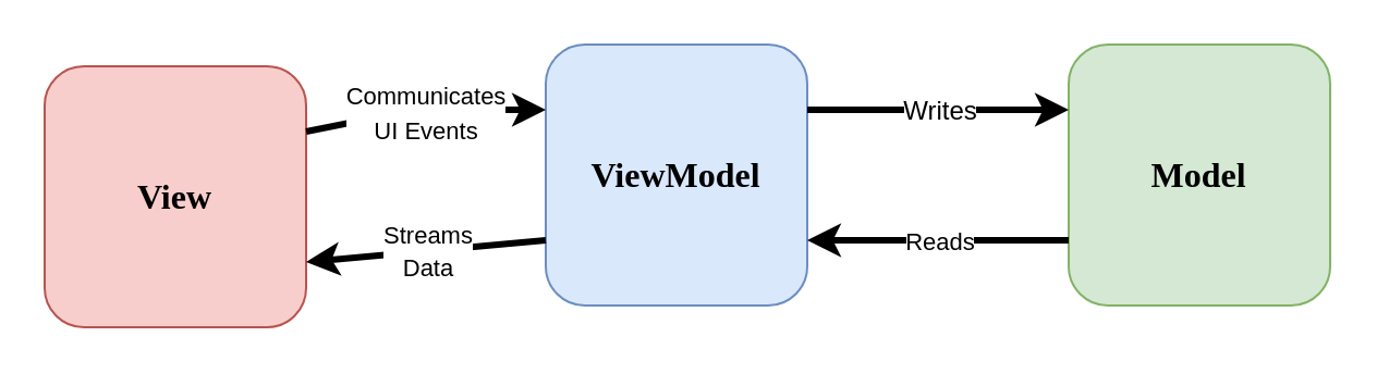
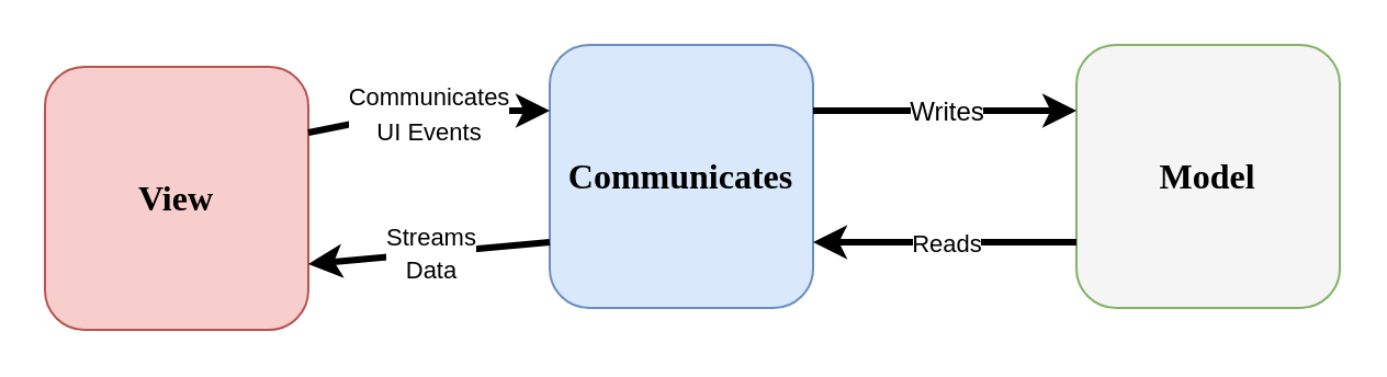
  <mxCell id="0" />
  <mxCell id="1" parent="0" />
  <mxCell id="2" value="&lt;font face=&quot;Verdana&quot; style=&quot;font-size: 16px;&quot;&gt;&lt;b&gt;View&lt;/b&gt;&lt;/font&gt;" style="rounded=1;whiteSpace=wrap;html=1;fillColor=#f8cecc;strokeColor=#b85450;" vertex="1" parent="1"><mxGeometry x="20" y="30" width="120" height="120" as="geometry" /></mxCell>
- <mxCell id="3" value="&lt;font face=&quot;Verdana&quot; style=&quot;font-size: 16px;&quot;&gt;&lt;b style=&quot;&quot;&gt;ViewModel&lt;/b&gt;&lt;/font&gt;" style="rounded=1;whiteSpace=wrap;html=1;fillColor=#dae8fc;strokeColor=#6c8ebf;" vertex="1" parent="1"><mxGeometry x="250" y="20" width="120" height="120" as="geometry" /></mxCell>
- <mxCell id="4" value="&lt;font face=&quot;Verdana&quot; style=&quot;font-size: 16px;&quot;&gt;&lt;b&gt;Model&lt;/b&gt;&lt;/font&gt;" style="rounded=1;whiteSpace=wrap;html=1;fillColor=#d5e8d4;strokeColor=#82b366;" vertex="1" parent="1"><mxGeometry x="490" y="20" width="120" height="120" as="geometry" /></mxCell>
+ <mxCell id="3" value="&lt;font face=&quot;Verdana&quot; style=&quot;font-size: 16px;&quot;&gt;&lt;b style=&quot;&quot;&gt;Communicates&lt;/b&gt;&lt;/font&gt;" style="rounded=1;whiteSpace=wrap;html=1;fillColor=#dae8fc;strokeColor=#6c8ebf;" vertex="1" parent="1"><mxGeometry x="250" y="20" width="120" height="120" as="geometry" /></mxCell>
+ <mxCell id="4" value="&lt;font face=&quot;Verdana&quot; style=&quot;font-size: 16px;&quot;&gt;&lt;b&gt;Model&lt;/b&gt;&lt;/font&gt;" style="rounded=1;whiteSpace=wrap;html=1;fillColor=#f5f5f5;strokeColor=#82b366;" vertex="1" parent="1"><mxGeometry x="490" y="20" width="120" height="120" as="geometry" /></mxCell>
  <mxCell id="5" value="" style="endArrow=classic;html=1;rounded=0;entryX=0;entryY=0.25;entryDx=0;entryDy=0;exitX=1;exitY=0.25;exitDx=0;exitDy=0;strokeWidth=3;fontSize=11;" edge="1" parent="1" source="2" target="3"><mxGeometry relative="1" as="geometry"><mxPoint x="130" y="60" as="sourcePoint" /><mxPoint x="230" y="60" as="targetPoint" /><Array as="points"><mxPoint x="190" y="50" /></Array></mxGeometry></mxCell>
  <mxCell id="6" value="&lt;font style=&quot;font-size: 11px;&quot;&gt;Communicates&lt;br&gt;UI Events&lt;/font&gt;" style="edgeLabel;resizable=0;html=1;align=center;verticalAlign=middle;fontSize=13;labelBorderColor=none;" connectable="0" vertex="1" parent="5"><mxGeometry relative="1" as="geometry" /></mxCell>
  <mxCell id="7" value="" style="endArrow=classic;html=1;rounded=0;entryX=1;entryY=0.75;entryDx=0;entryDy=0;exitX=0;exitY=0.75;exitDx=0;exitDy=0;strokeWidth=3;fontSize=11;" edge="1" parent="1" source="3" target="2"><mxGeometry relative="1" as="geometry"><mxPoint x="140" y="60" as="sourcePoint" /><mxPoint x="260" y="60" as="targetPoint" /><Array as="points" /></mxGeometry></mxCell>
  <mxCell id="8" value="&lt;font style=&quot;font-size: 11px;&quot;&gt;Streams&lt;br&gt;Data&lt;/font&gt;" style="edgeLabel;resizable=0;html=1;align=center;verticalAlign=middle;fontSize=12;" connectable="0" vertex="1" parent="7"><mxGeometry relative="1" as="geometry" /></mxCell>
  <mxCell id="9" value="" style="endArrow=classic;html=1;rounded=0;entryX=0;entryY=0.25;entryDx=0;entryDy=0;exitX=1;exitY=0.25;exitDx=0;exitDy=0;strokeWidth=3;fontSize=11;" edge="1" parent="1" source="3"><mxGeometry relative="1" as="geometry"><mxPoint x="370" y="50" as="sourcePoint" /><mxPoint x="490" y="50" as="targetPoint" /><Array as="points"><mxPoint x="430" y="50" /></Array></mxGeometry></mxCell>
  <mxCell id="10" value="Writes" style="edgeLabel;resizable=0;html=1;align=center;verticalAlign=middle;fontSize=12;" connectable="0" vertex="1" parent="9"><mxGeometry relative="1" as="geometry" /></mxCell>
  <mxCell id="11" value="" style="endArrow=classic;html=1;rounded=0;entryX=1;entryY=0.75;entryDx=0;entryDy=0;exitX=0;exitY=0.75;exitDx=0;exitDy=0;strokeWidth=3;fontSize=11;" edge="1" parent="1"><mxGeometry relative="1" as="geometry"><mxPoint x="490" y="110" as="sourcePoint" /><mxPoint x="370" y="110" as="targetPoint" /><Array as="points" /></mxGeometry></mxCell>
  <mxCell id="12" value="&lt;font style=&quot;font-size: 11px;&quot;&gt;Reads&lt;/font&gt;" style="edgeLabel;resizable=0;html=1;align=center;verticalAlign=middle;fontSize=12;" connectable="0" vertex="1" parent="11"><mxGeometry relative="1" as="geometry" /></mxCell>
